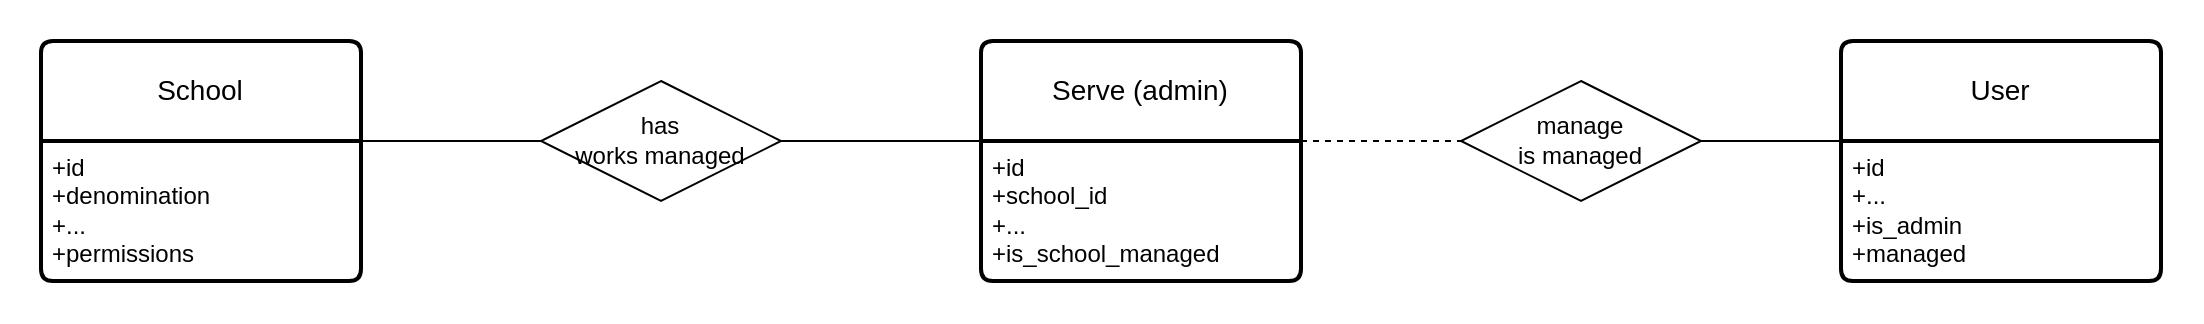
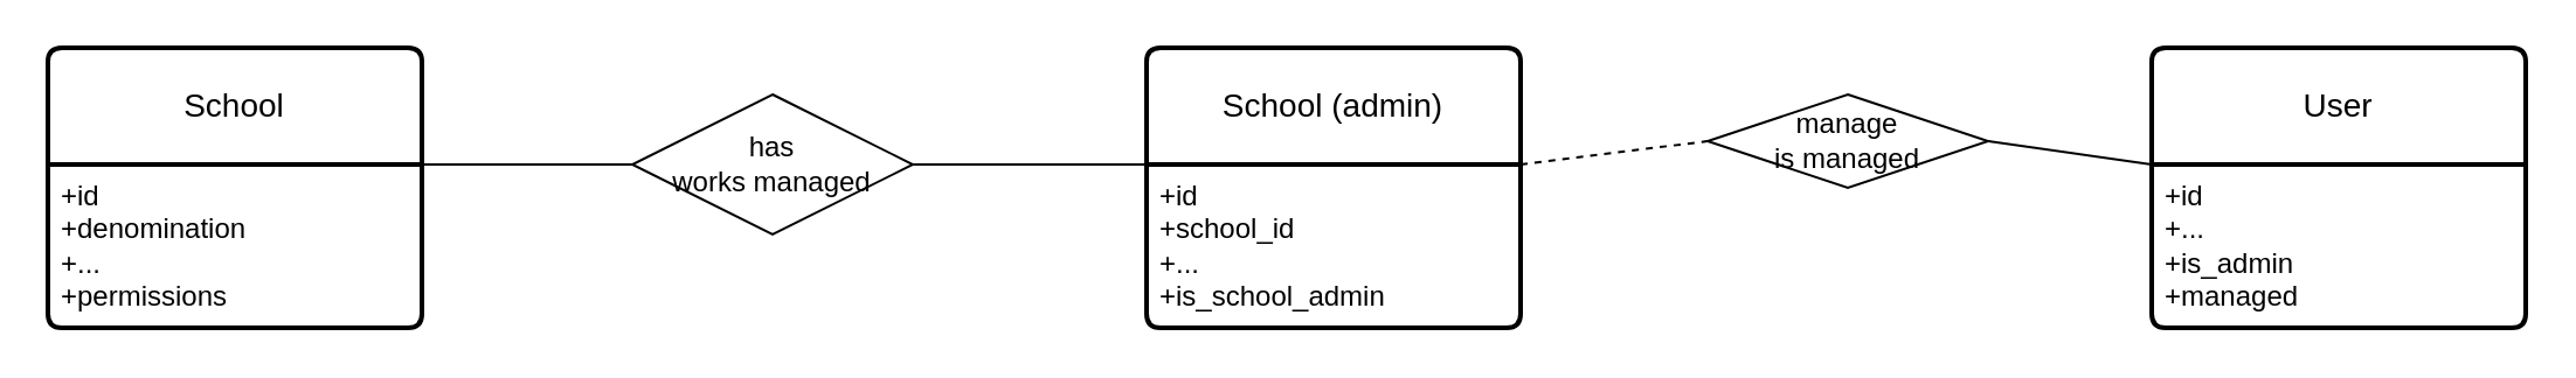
  <mxCell id="0" />
  <mxCell id="1" parent="0" />
  <mxCell id="2" value="School" style="swimlane;childLayout=stackLayout;horizontal=1;startSize=50;horizontalStack=0;rounded=1;fontSize=14;fontStyle=0;strokeWidth=2;resizeParent=0;resizeLast=1;shadow=0;dashed=0;align=center;arcSize=4;whiteSpace=wrap;html=1;" vertex="1" parent="1"><mxGeometry x="20" y="20" width="160" height="120" as="geometry" /></mxCell>
  <mxCell id="3" value="+id&lt;br&gt;+denomination&lt;br&gt;+...&lt;div&gt;+permissions&lt;/div&gt;" style="align=left;strokeColor=none;fillColor=none;spacingLeft=4;fontSize=12;verticalAlign=top;resizable=0;rotatable=0;part=1;html=1;" vertex="1" parent="2"><mxGeometry y="50" width="160" height="70" as="geometry" /></mxCell>
- <mxCell id="4" value="Serve (admin)" style="swimlane;childLayout=stackLayout;horizontal=1;startSize=50;horizontalStack=0;rounded=1;fontSize=14;fontStyle=0;strokeWidth=2;resizeParent=0;resizeLast=1;shadow=0;dashed=0;align=center;arcSize=4;whiteSpace=wrap;html=1;" vertex="1" parent="1"><mxGeometry x="490" y="20" width="160" height="120" as="geometry" /></mxCell>
- <mxCell id="5" value="+id&lt;br&gt;+school_id&lt;br&gt;+...&lt;div&gt;+is_school_managed&lt;/div&gt;" style="align=left;strokeColor=none;fillColor=none;spacingLeft=4;fontSize=12;verticalAlign=top;resizable=0;rotatable=0;part=1;html=1;" vertex="1" parent="4"><mxGeometry y="50" width="160" height="70" as="geometry" /></mxCell>
+ <mxCell id="4" value="School (admin)" style="swimlane;childLayout=stackLayout;horizontal=1;startSize=50;horizontalStack=0;rounded=1;fontSize=14;fontStyle=0;strokeWidth=2;resizeParent=0;resizeLast=1;shadow=0;dashed=0;align=center;arcSize=4;whiteSpace=wrap;html=1;" vertex="1" parent="1"><mxGeometry x="490" y="20" width="160" height="120" as="geometry" /></mxCell>
+ <mxCell id="5" value="+id&lt;br&gt;+school_id&lt;br&gt;+...&lt;div&gt;+is_school_admin&lt;/div&gt;" style="align=left;strokeColor=none;fillColor=none;spacingLeft=4;fontSize=12;verticalAlign=top;resizable=0;rotatable=0;part=1;html=1;" vertex="1" parent="4"><mxGeometry y="50" width="160" height="70" as="geometry" /></mxCell>
  <mxCell id="6" value="User" style="swimlane;childLayout=stackLayout;horizontal=1;startSize=50;horizontalStack=0;rounded=1;fontSize=14;fontStyle=0;strokeWidth=2;resizeParent=0;resizeLast=1;shadow=0;dashed=0;align=center;arcSize=4;whiteSpace=wrap;html=1;" vertex="1" parent="1"><mxGeometry x="920" y="20" width="160" height="120" as="geometry" /></mxCell>
  <mxCell id="7" value="+id&lt;br&gt;+...&lt;br&gt;+is_admin&lt;div&gt;+managed&lt;/div&gt;" style="align=left;strokeColor=none;fillColor=none;spacingLeft=4;fontSize=12;verticalAlign=top;resizable=0;rotatable=0;part=1;html=1;" vertex="1" parent="6"><mxGeometry y="50" width="160" height="70" as="geometry" /></mxCell>
  <mxCell id="8" value="has&lt;div&gt;works managed&lt;/div&gt;" style="shape=rhombus;perimeter=rhombusPerimeter;whiteSpace=wrap;html=1;align=center;" vertex="1" parent="1"><mxGeometry x="270" y="40" width="120" height="60" as="geometry" /></mxCell>
- <mxCell id="9" value="manage&lt;div&gt;is managed&lt;/div&gt;" style="shape=rhombus;perimeter=rhombusPerimeter;whiteSpace=wrap;html=1;align=center;" vertex="1" parent="1"><mxGeometry x="730" y="40" width="120" height="60" as="geometry" /></mxCell>
+ <mxCell id="9" value="manage&lt;div&gt;is managed&lt;/div&gt;" style="shape=rhombus;perimeter=rhombusPerimeter;whiteSpace=wrap;html=1;align=center;" vertex="1" parent="1"><mxGeometry x="730" y="40" width="120" height="40" as="geometry" /></mxCell>
  <mxCell id="10" value="" style="endArrow=none;html=1;rounded=0;exitX=1;exitY=0.5;exitDx=0;exitDy=0;" edge="1" parent="1" source="9"><mxGeometry width="50" height="50" relative="1" as="geometry"><mxPoint x="840" y="140" as="sourcePoint" /><mxPoint x="920" y="70" as="targetPoint" /><Array as="points" /></mxGeometry></mxCell>
  <mxCell id="11" value="" style="endArrow=none;html=1;rounded=0;entryX=0;entryY=0;entryDx=0;entryDy=0;exitX=1;exitY=0.5;exitDx=0;exitDy=0;" edge="1" parent="1" source="8" target="5"><mxGeometry width="50" height="50" relative="1" as="geometry"><mxPoint x="390" y="80" as="sourcePoint" /><mxPoint x="440" y="30" as="targetPoint" /></mxGeometry></mxCell>
  <mxCell id="12" value="" style="endArrow=none;html=1;rounded=0;entryX=0;entryY=0.5;entryDx=0;entryDy=0;exitX=1;exitY=0;exitDx=0;exitDy=0;dashed=1;" edge="1" parent="1" source="5" target="9"><mxGeometry width="50" height="50" relative="1" as="geometry"><mxPoint x="650" y="74" as="sourcePoint" /><mxPoint x="700" y="24" as="targetPoint" /></mxGeometry></mxCell>
  <mxCell id="13" value="" style="endArrow=none;html=1;rounded=0;entryX=0;entryY=0.5;entryDx=0;entryDy=0;exitX=1;exitY=0;exitDx=0;exitDy=0;" edge="1" parent="1" source="3" target="8"><mxGeometry width="50" height="50" relative="1" as="geometry"><mxPoint x="180" y="74" as="sourcePoint" /><mxPoint x="230" y="24" as="targetPoint" /></mxGeometry></mxCell>
